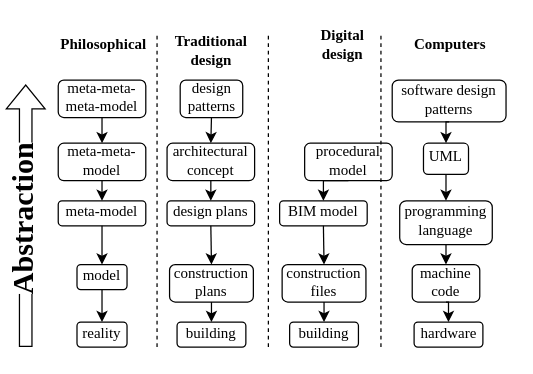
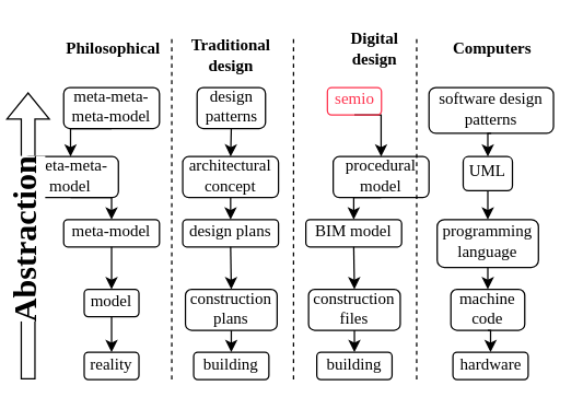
  <mxCell id="0" />
  <mxCell id="1" parent="0" />
  <mxCell id="2" style="edgeStyle=orthogonalEdgeStyle;rounded=0;orthogonalLoop=1;jettySize=auto;html=1;exitX=0.5;exitY=1;exitDx=0;exitDy=0;entryX=0.5;entryY=0;entryDx=0;entryDy=0;fontFamily=Times New Roman;fillColor=none;" parent="1" source="3" target="5" edge="1"><mxGeometry relative="1" as="geometry" /></mxCell>
  <mxCell id="3" value="meta-meta-meta-model" style="rounded=1;whiteSpace=wrap;html=1;spacingTop=-3;fontFamily=Times New Roman;fillColor=none;" parent="1" vertex="1"><mxGeometry x="46" y="63.5" width="70" height="30" as="geometry" /></mxCell>
  <mxCell id="4" style="edgeStyle=orthogonalEdgeStyle;rounded=0;orthogonalLoop=1;jettySize=auto;html=1;exitX=0.5;exitY=1;exitDx=0;exitDy=0;entryX=0.5;entryY=0;entryDx=0;entryDy=0;fontFamily=Times New Roman;fillColor=none;" parent="1" source="5" target="7" edge="1"><mxGeometry relative="1" as="geometry" /></mxCell>
- <mxCell id="5" value="meta-meta-model" style="rounded=1;whiteSpace=wrap;html=1;spacingTop=-3;fontFamily=Times New Roman;fillColor=none;" parent="1" vertex="1"><mxGeometry x="46" y="114" width="70" height="30" as="geometry" /></mxCell>
+ <mxCell id="5" value="meta-meta-model" style="rounded=1;whiteSpace=wrap;html=1;spacingTop=-3;fontFamily=Times New Roman;fillColor=none;" parent="1" vertex="1"><mxGeometry x="16" y="114" width="70" height="30" as="geometry" /></mxCell>
  <mxCell id="6" style="edgeStyle=orthogonalEdgeStyle;rounded=0;orthogonalLoop=1;jettySize=auto;html=1;exitX=0.5;exitY=1;exitDx=0;exitDy=0;entryX=0.5;entryY=0;entryDx=0;entryDy=0;fontFamily=Times New Roman;fillColor=none;" parent="1" source="7" target="9" edge="1"><mxGeometry relative="1" as="geometry" /></mxCell>
  <mxCell id="7" value="meta-model" style="rounded=1;whiteSpace=wrap;html=1;spacingTop=-3;fontFamily=Times New Roman;fillColor=none;" parent="1" vertex="1"><mxGeometry x="46" y="160" width="70" height="20" as="geometry" /></mxCell>
  <mxCell id="8" style="edgeStyle=orthogonalEdgeStyle;rounded=0;orthogonalLoop=1;jettySize=auto;html=1;exitX=0.5;exitY=1;exitDx=0;exitDy=0;entryX=0.5;entryY=0;entryDx=0;entryDy=0;fontFamily=Times New Roman;fillColor=none;" parent="1" source="9" target="10" edge="1"><mxGeometry relative="1" as="geometry" /></mxCell>
  <mxCell id="9" value="model" style="rounded=1;whiteSpace=wrap;html=1;spacingTop=-3;fontFamily=Times New Roman;fillColor=none;" parent="1" vertex="1"><mxGeometry x="61" y="211" width="40" height="20" as="geometry" /></mxCell>
  <mxCell id="10" value="reality" style="rounded=1;whiteSpace=wrap;html=1;spacingLeft=0;spacingTop=-3;fontFamily=Times New Roman;fillColor=none;" parent="1" vertex="1"><mxGeometry x="61" y="257" width="40" height="20" as="geometry" /></mxCell>
  <mxCell id="11" style="edgeStyle=orthogonalEdgeStyle;rounded=0;orthogonalLoop=1;jettySize=auto;html=1;exitX=0.5;exitY=1;exitDx=0;exitDy=0;entryX=0.5;entryY=0;entryDx=0;entryDy=0;fontFamily=Times New Roman;fillColor=none;" parent="1" source="12" target="14" edge="1"><mxGeometry relative="1" as="geometry" /></mxCell>
  <mxCell id="12" value="design patterns" style="rounded=1;whiteSpace=wrap;html=1;spacingTop=-3;fontFamily=Times New Roman;fillColor=none;" parent="1" vertex="1"><mxGeometry x="143.5" y="63.5" width="50" height="30" as="geometry" /></mxCell>
  <mxCell id="13" style="edgeStyle=orthogonalEdgeStyle;rounded=0;orthogonalLoop=1;jettySize=auto;html=1;exitX=0.5;exitY=1;exitDx=0;exitDy=0;entryX=0.5;entryY=0;entryDx=0;entryDy=0;fontFamily=Times New Roman;fillColor=none;" parent="1" source="14" target="16" edge="1"><mxGeometry relative="1" as="geometry" /></mxCell>
  <mxCell id="14" value="architectural concept" style="rounded=1;whiteSpace=wrap;html=1;spacingTop=-3;fontFamily=Times New Roman;fillColor=none;" parent="1" vertex="1"><mxGeometry x="133" y="114" width="70" height="30" as="geometry" /></mxCell>
  <mxCell id="15" style="edgeStyle=orthogonalEdgeStyle;rounded=0;orthogonalLoop=1;jettySize=auto;html=1;exitX=0.5;exitY=1;exitDx=0;exitDy=0;entryX=0.5;entryY=0;entryDx=0;entryDy=0;fontFamily=Times New Roman;fillColor=none;" parent="1" source="16" target="18" edge="1"><mxGeometry relative="1" as="geometry" /></mxCell>
  <mxCell id="16" value="design plans" style="rounded=1;whiteSpace=wrap;html=1;spacingTop=-3;fontFamily=Times New Roman;fillColor=none;" parent="1" vertex="1"><mxGeometry x="133" y="160" width="70" height="20" as="geometry" /></mxCell>
  <mxCell id="17" style="edgeStyle=orthogonalEdgeStyle;rounded=0;orthogonalLoop=1;jettySize=auto;html=1;exitX=0.5;exitY=1;exitDx=0;exitDy=0;entryX=0.5;entryY=0;entryDx=0;entryDy=0;fontFamily=Times New Roman;fillColor=none;" parent="1" source="18" target="19" edge="1"><mxGeometry relative="1" as="geometry" /></mxCell>
  <mxCell id="18" value="construction plans" style="rounded=1;whiteSpace=wrap;html=1;spacingTop=-3;fontFamily=Times New Roman;fillColor=none;" parent="1" vertex="1"><mxGeometry x="135" y="211" width="67" height="30" as="geometry" /></mxCell>
  <mxCell id="19" value="building" style="rounded=1;whiteSpace=wrap;html=1;spacingLeft=0;spacingTop=-3;fontFamily=Times New Roman;fillColor=none;" parent="1" vertex="1"><mxGeometry x="141" y="257" width="55" height="20" as="geometry" /></mxCell>
+ <mxCell id="20" style="edgeStyle=orthogonalEdgeStyle;rounded=0;orthogonalLoop=1;jettySize=auto;html=1;exitX=0.5;exitY=1;exitDx=0;exitDy=0;entryX=0.5;entryY=0;entryDx=0;entryDy=0;fontFamily=Times New Roman;fillColor=none;" parent="1" source="21" target="23" edge="1"><mxGeometry relative="1" as="geometry" /></mxCell>
+ <mxCell id="21" value="semio" style="rounded=1;whiteSpace=wrap;html=1;spacingTop=-3;strokeColor=#FF344F;fontColor=#FF344F;fontFamily=Times New Roman;fillColor=none;" parent="1" vertex="1"><mxGeometry x="238.75" y="63.5" width="39.5" height="20" as="geometry" /></mxCell>
  <mxCell id="22" style="edgeStyle=orthogonalEdgeStyle;rounded=0;orthogonalLoop=1;jettySize=auto;html=1;exitX=0.5;exitY=1;exitDx=0;exitDy=0;entryX=0.5;entryY=0;entryDx=0;entryDy=0;fontFamily=Times New Roman;fillColor=none;" parent="1" source="23" target="25" edge="1"><mxGeometry relative="1" as="geometry" /></mxCell>
  <mxCell id="23" value="procedural model" style="rounded=1;whiteSpace=wrap;html=1;spacingTop=-3;fontFamily=Times New Roman;fillColor=none;" parent="1" vertex="1"><mxGeometry x="243" y="114" width="70" height="30" as="geometry" /></mxCell>
  <mxCell id="24" style="edgeStyle=orthogonalEdgeStyle;rounded=0;orthogonalLoop=1;jettySize=auto;html=1;exitX=0.5;exitY=1;exitDx=0;exitDy=0;entryX=0.5;entryY=0;entryDx=0;entryDy=0;fontFamily=Times New Roman;fillColor=none;" parent="1" source="25" target="27" edge="1"><mxGeometry relative="1" as="geometry" /></mxCell>
  <mxCell id="25" value="BIM model" style="rounded=1;whiteSpace=wrap;html=1;spacingTop=-3;fontFamily=Times New Roman;fillColor=none;" parent="1" vertex="1"><mxGeometry x="223" y="160" width="70" height="20" as="geometry" /></mxCell>
  <mxCell id="26" style="edgeStyle=orthogonalEdgeStyle;rounded=0;orthogonalLoop=1;jettySize=auto;html=1;exitX=0.5;exitY=1;exitDx=0;exitDy=0;entryX=0.5;entryY=0;entryDx=0;entryDy=0;fontFamily=Times New Roman;fillColor=none;" parent="1" source="27" target="28" edge="1"><mxGeometry relative="1" as="geometry" /></mxCell>
  <mxCell id="27" value="construction files" style="rounded=1;whiteSpace=wrap;html=1;spacingTop=-3;fontFamily=Times New Roman;fillColor=none;" parent="1" vertex="1"><mxGeometry x="225" y="211" width="67" height="30" as="geometry" /></mxCell>
  <mxCell id="28" value="building" style="rounded=1;whiteSpace=wrap;html=1;spacingLeft=0;spacingTop=-3;fontFamily=Times New Roman;fillColor=none;" parent="1" vertex="1"><mxGeometry x="231" y="257" width="55" height="20" as="geometry" /></mxCell>
  <mxCell id="29" value="" style="endArrow=none;dashed=1;html=1;rounded=0;fontColor=#FF344F;fontFamily=Times New Roman;fillColor=none;" parent="1" edge="1"><mxGeometry width="50" height="50" relative="1" as="geometry"><mxPoint x="125" y="277" as="sourcePoint" /><mxPoint x="125" y="27" as="targetPoint" /></mxGeometry></mxCell>
  <mxCell id="30" value="Traditional&lt;br&gt;design" style="text;html=1;align=center;verticalAlign=middle;resizable=0;points=[];autosize=1;strokeColor=none;fillColor=none;fontColor=#000000;fontStyle=1;fontFamily=Times New Roman;" parent="1" vertex="1"><mxGeometry x="133" y="25" width="70" height="30" as="geometry" /></mxCell>
  <mxCell id="31" value="&lt;span style=&quot;font-weight: 700&quot;&gt;Digital&lt;/span&gt;&lt;br style=&quot;font-weight: 700&quot;&gt;&lt;span style=&quot;font-weight: 700&quot;&gt;design&lt;/span&gt;" style="text;html=1;align=center;verticalAlign=middle;resizable=0;points=[];autosize=1;strokeColor=none;fillColor=none;fontColor=#000000;fontFamily=Times New Roman;" parent="1" vertex="1"><mxGeometry x="248" y="20" width="50" height="30" as="geometry" /></mxCell>
  <mxCell id="32" value="" style="endArrow=none;dashed=1;html=1;rounded=0;fontColor=#FF344F;fontFamily=Times New Roman;fillColor=none;" parent="1" edge="1"><mxGeometry width="50" height="50" relative="1" as="geometry"><mxPoint x="214" y="277" as="sourcePoint" /><mxPoint x="214" y="27" as="targetPoint" /></mxGeometry></mxCell>
  <mxCell id="33" style="edgeStyle=orthogonalEdgeStyle;rounded=0;orthogonalLoop=1;jettySize=auto;html=1;exitX=0.5;exitY=1;exitDx=0;exitDy=0;entryX=0.5;entryY=0;entryDx=0;entryDy=0;fontFamily=Times New Roman;fillColor=none;" parent="1" source="34" target="36" edge="1"><mxGeometry relative="1" as="geometry" /></mxCell>
  <mxCell id="34" value="UML" style="rounded=1;whiteSpace=wrap;html=1;spacingTop=-3;fontFamily=Times New Roman;fillColor=none;" parent="1" vertex="1"><mxGeometry x="338" y="114" width="36" height="25" as="geometry" /></mxCell>
  <mxCell id="35" style="edgeStyle=orthogonalEdgeStyle;rounded=0;orthogonalLoop=1;jettySize=auto;html=1;exitX=0.5;exitY=1;exitDx=0;exitDy=0;entryX=0.5;entryY=0;entryDx=0;entryDy=0;fontFamily=Times New Roman;fillColor=none;" parent="1" source="36" target="38" edge="1"><mxGeometry relative="1" as="geometry" /></mxCell>
  <mxCell id="36" value="programming language" style="rounded=1;whiteSpace=wrap;html=1;spacingTop=-3;fontFamily=Times New Roman;fillColor=none;" parent="1" vertex="1"><mxGeometry x="319" y="160" width="74" height="35" as="geometry" /></mxCell>
  <mxCell id="37" style="edgeStyle=orthogonalEdgeStyle;rounded=0;orthogonalLoop=1;jettySize=auto;html=1;exitX=0.5;exitY=1;exitDx=0;exitDy=0;entryX=0.5;entryY=0;entryDx=0;entryDy=0;fontFamily=Times New Roman;fillColor=none;" parent="1" source="38" target="39" edge="1"><mxGeometry relative="1" as="geometry" /></mxCell>
  <mxCell id="38" value="machine code" style="rounded=1;whiteSpace=wrap;html=1;spacingTop=-3;fontFamily=Times New Roman;fillColor=none;" parent="1" vertex="1"><mxGeometry x="329" y="211" width="54" height="30" as="geometry" /></mxCell>
  <mxCell id="39" value="hardware" style="rounded=1;whiteSpace=wrap;html=1;spacingLeft=0;spacingTop=-3;fontFamily=Times New Roman;fillColor=none;" parent="1" vertex="1"><mxGeometry x="330.5" y="257" width="55" height="20" as="geometry" /></mxCell>
  <mxCell id="40" value="&lt;b&gt;Computers&lt;/b&gt;" style="text;html=1;align=center;verticalAlign=middle;resizable=0;points=[];autosize=1;strokeColor=none;fillColor=none;fontColor=#000000;fontFamily=Times New Roman;" parent="1" vertex="1"><mxGeometry x="324" y="25" width="70" height="20" as="geometry" /></mxCell>
  <mxCell id="41" value="" style="endArrow=none;dashed=1;html=1;rounded=0;fontColor=#FF344F;fontFamily=Times New Roman;fillColor=none;" parent="1" edge="1"><mxGeometry width="50" height="50" relative="1" as="geometry"><mxPoint x="304" y="277" as="sourcePoint" /><mxPoint x="304" y="27" as="targetPoint" /></mxGeometry></mxCell>
  <mxCell id="42" value="&lt;b&gt;Philosophical&lt;/b&gt;" style="text;html=1;align=center;verticalAlign=middle;resizable=0;points=[];autosize=1;strokeColor=none;fillColor=none;fontColor=#000000;fontFamily=Times New Roman;" parent="1" vertex="1"><mxGeometry x="42" y="25" width="80" height="20" as="geometry" /></mxCell>
  <mxCell id="43" style="edgeStyle=orthogonalEdgeStyle;rounded=0;orthogonalLoop=1;jettySize=auto;html=1;exitX=0.5;exitY=1;exitDx=0;exitDy=0;entryX=0.5;entryY=0;entryDx=0;entryDy=0;fontSize=24;fontColor=#000000;fontFamily=Times New Roman;fillColor=none;" parent="1" source="44" target="34" edge="1"><mxGeometry relative="1" as="geometry" /></mxCell>
  <mxCell id="44" value="software design patterns" style="rounded=1;whiteSpace=wrap;html=1;spacingTop=-3;fontFamily=Times New Roman;fillColor=none;" parent="1" vertex="1"><mxGeometry x="313" y="63.5" width="91" height="33.5" as="geometry" /></mxCell>
  <mxCell id="45" value="" style="shape=flexArrow;endArrow=classic;html=1;rounded=0;fontColor=#000000;fontFamily=Times New Roman;fillColor=none;" parent="1" edge="1"><mxGeometry width="50" height="50" relative="1" as="geometry"><mxPoint x="20" y="277" as="sourcePoint" /><mxPoint x="20" y="67" as="targetPoint" /></mxGeometry></mxCell>
  <mxCell id="46" value="&lt;b&gt;&lt;font style=&quot;font-size: 24px&quot;&gt;Abstraction&lt;/font&gt;&lt;/b&gt;" style="edgeLabel;html=1;align=center;verticalAlign=middle;resizable=0;points=[];fontColor=#000000;rotation=-90;labelBackgroundColor=default;fontFamily=Times New Roman;fillColor=none;" parent="45" vertex="1" connectable="0"><mxGeometry x="-0.083" y="1" relative="1" as="geometry"><mxPoint x="-2" y="-5" as="offset" /></mxGeometry></mxCell>
